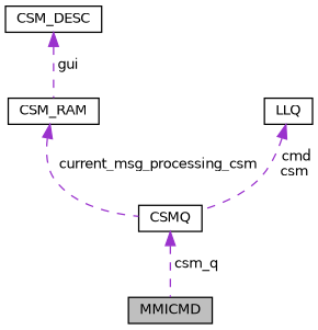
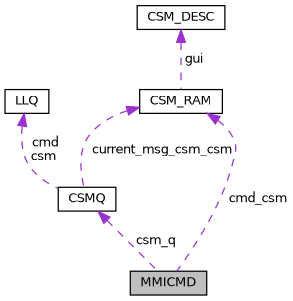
  digraph {
    node [color=black fillcolor=white fontname=Helvetica fontsize=10 shape=record style=filled]
    edge [color=darkorchid3 dir=back fontname=Helvetica fontsize=10 labelfontname=Helvetica labelfontsize=10 style=dashed]
    n1 [fillcolor=grey75 fontcolor=black height=0.2 label=MMICMD width=0.4]
    n2 [height=0.2 label=CSM_RAM width=0.4]
    n3 [height=0.2 label=CSMQ width=0.4]
    n4 [height=0.2 label=CSM_DESC width=0.4]
    n5 [height=0.2 label=LLQ width=0.4]
-   n2 -> n3 [label=" current_msg_processing_csm"]
+   n2 -> n1 [label=" cmd_csm"]
+   n2 -> n3 [label=" current_msg_csm_csm"]
    n3 -> n1 [label=" csm_q"]
    n4 -> n2 [label=" gui"]
    n5 -> n3 [label=" cmd\ncsm"]
  }
